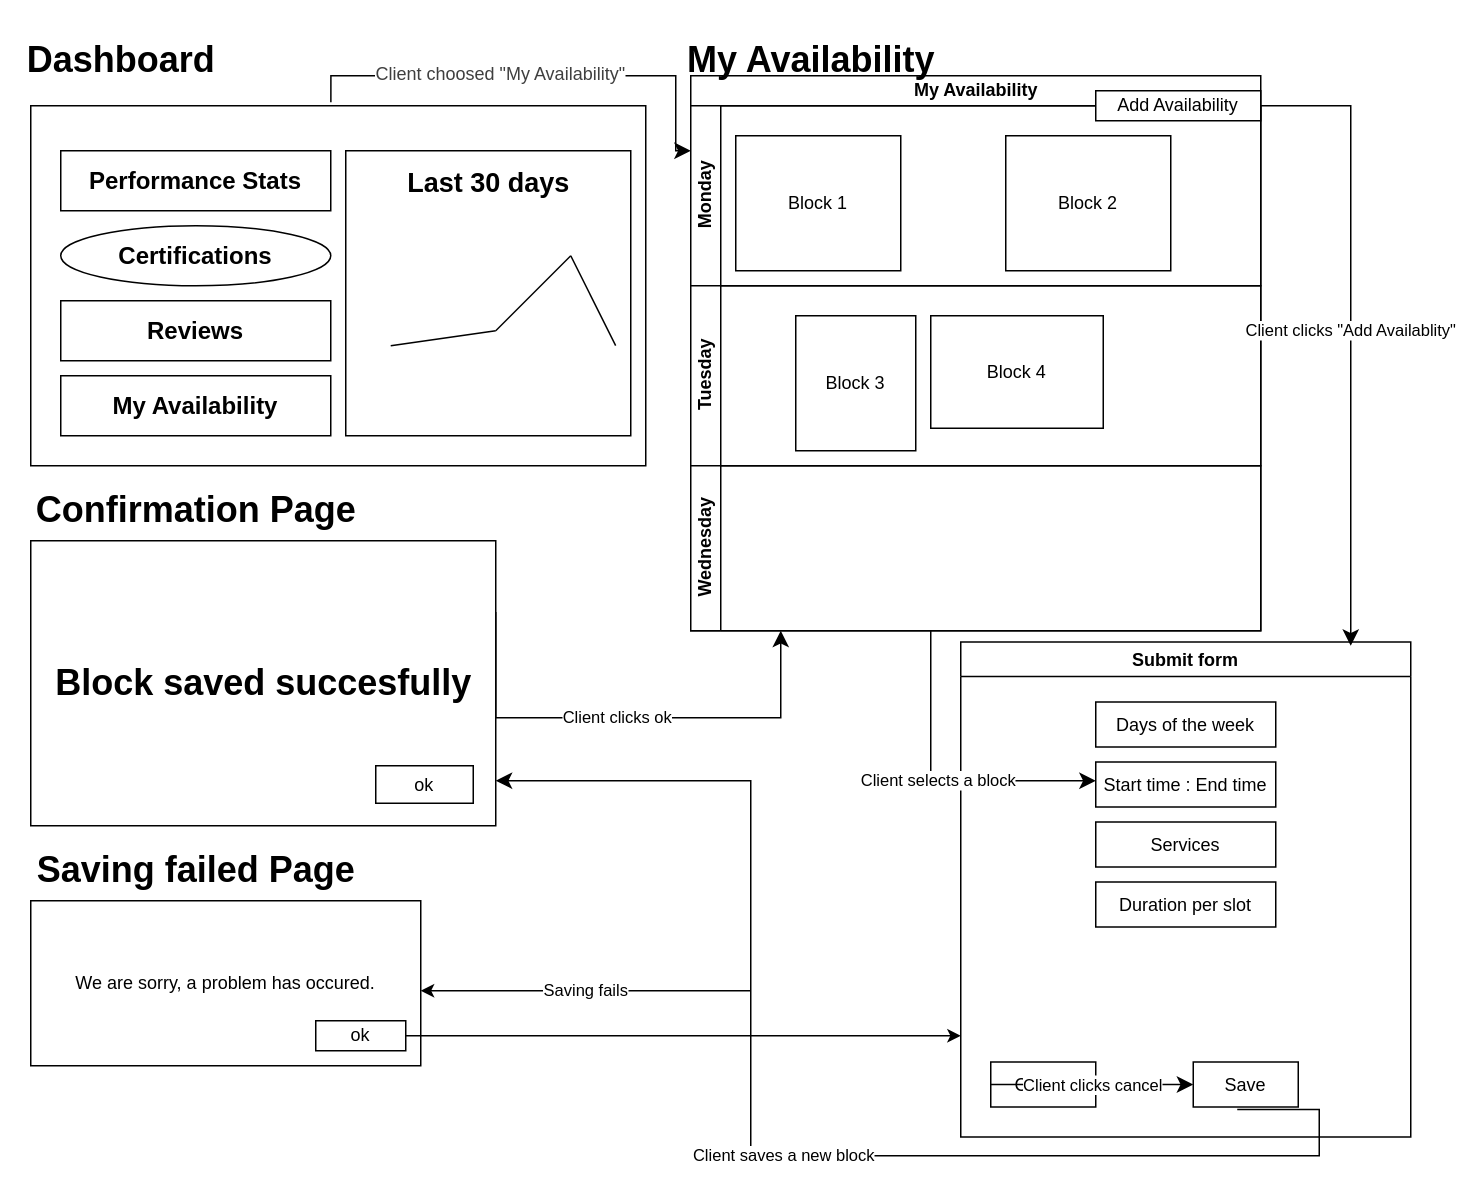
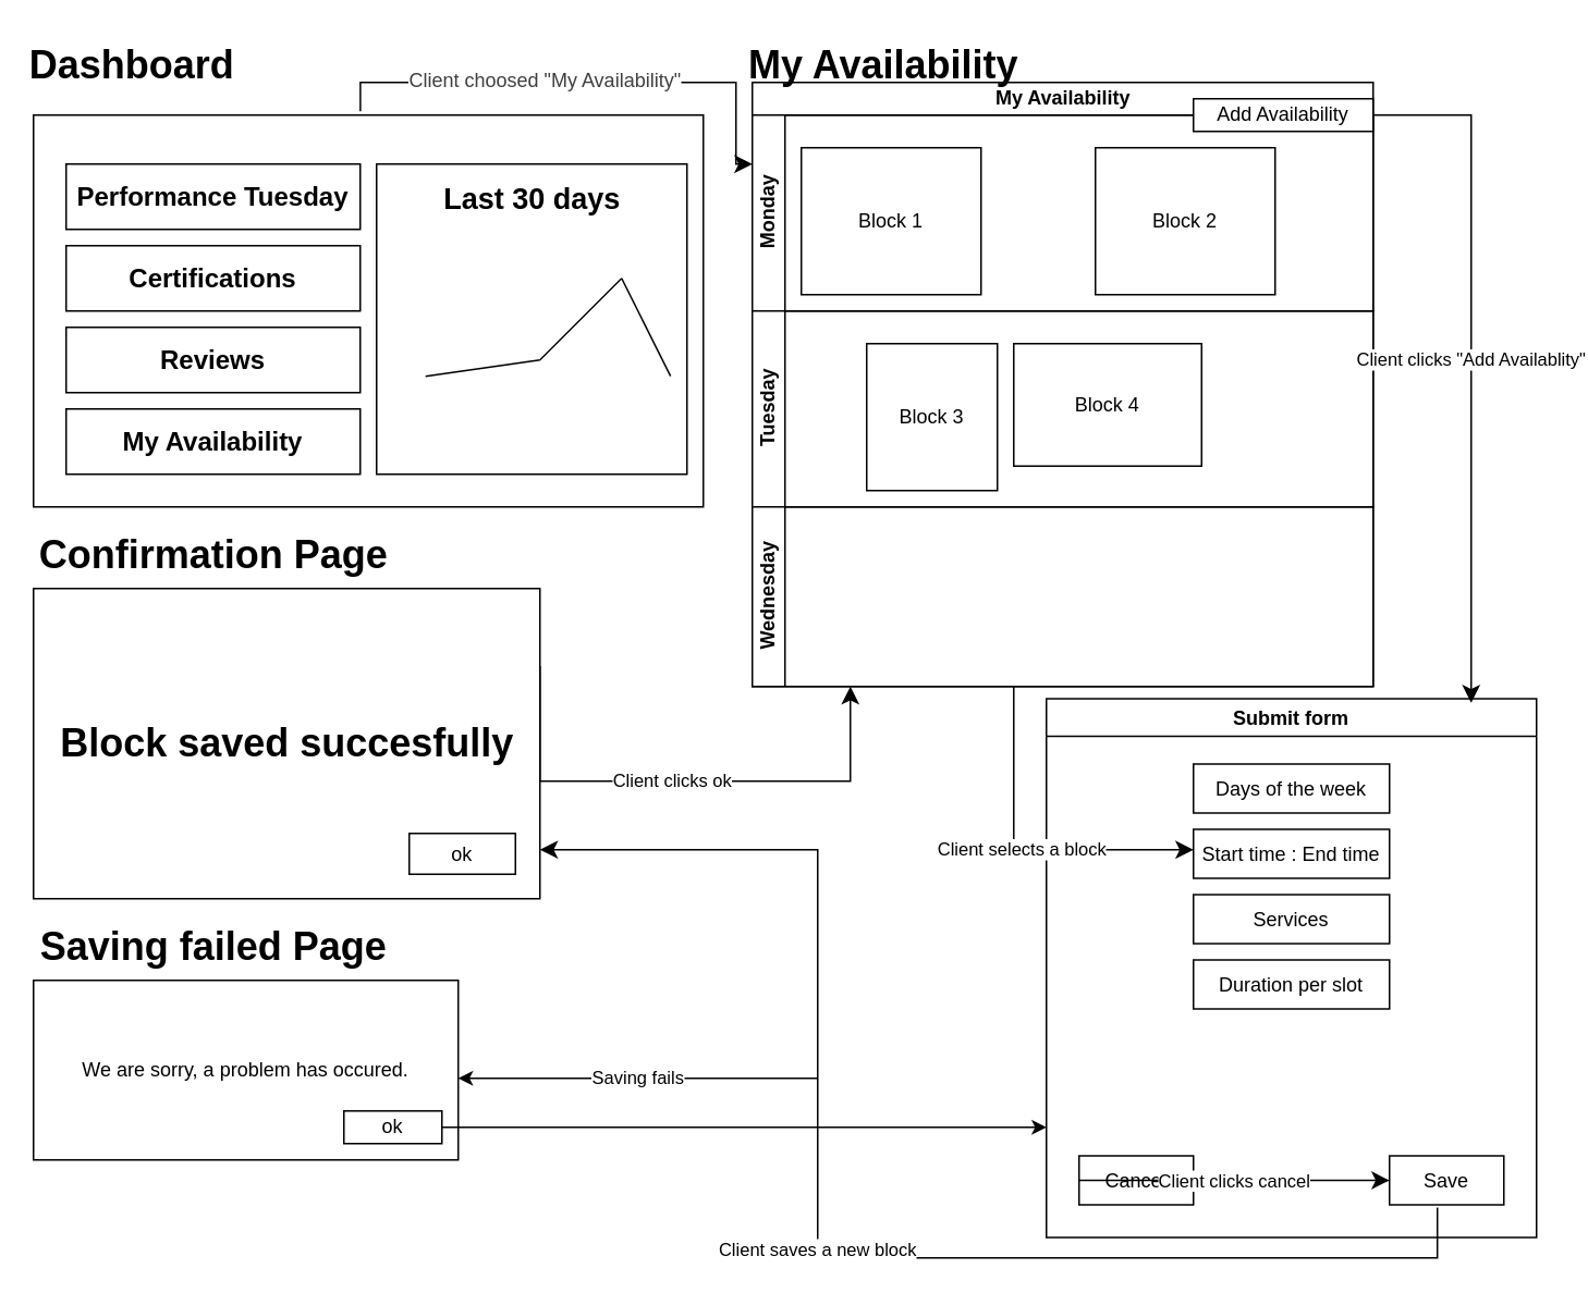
  <mxCell id="0" />
  <mxCell id="1" parent="0" />
  <mxCell id="2" value="" style="rounded=0;whiteSpace=wrap;html=1;" parent="1" vertex="1"><mxGeometry x="20" y="70" width="410" height="240" as="geometry" /></mxCell>
  <mxCell id="3" value="" style="whiteSpace=wrap;html=1;aspect=fixed;" parent="1" vertex="1"><mxGeometry x="230" y="100" width="190" height="190" as="geometry" /></mxCell>
  <mxCell id="4" value="&lt;font style=&quot;font-size: 18px;&quot;&gt;Last 30 days&lt;/font&gt;" style="text;strokeColor=none;fillColor=none;html=1;fontSize=24;fontStyle=1;verticalAlign=middle;align=center;" parent="1" vertex="1"><mxGeometry x="275" y="100" width="100" height="40" as="geometry" /></mxCell>
  <mxCell id="5" value="" style="endArrow=none;html=1;entryX=0.579;entryY=0.579;entryDx=0;entryDy=0;entryPerimeter=0;" parent="1" edge="1"><mxGeometry width="50" height="50" relative="1" as="geometry"><mxPoint x="260" y="229.99" as="sourcePoint" /><mxPoint x="330.01" y="220" as="targetPoint" /></mxGeometry></mxCell>
  <mxCell id="6" value="" style="endArrow=none;html=1;" parent="1" edge="1"><mxGeometry width="50" height="50" relative="1" as="geometry"><mxPoint x="330" y="220" as="sourcePoint" /><mxPoint x="380" y="170" as="targetPoint" /></mxGeometry></mxCell>
  <mxCell id="7" value="" style="endArrow=none;html=1;entryX=0.947;entryY=0.684;entryDx=0;entryDy=0;entryPerimeter=0;" parent="1" target="3" edge="1"><mxGeometry width="50" height="50" relative="1" as="geometry"><mxPoint x="380" y="170" as="sourcePoint" /><mxPoint x="480" y="280" as="targetPoint" /></mxGeometry></mxCell>
  <mxCell id="8" value="&lt;font size=&quot;3&quot;&gt;&lt;b&gt;Reviews&lt;/b&gt;&lt;/font&gt;" style="rounded=0;whiteSpace=wrap;html=1;" parent="1" vertex="1"><mxGeometry x="40" y="200" width="180" height="40" as="geometry" /></mxCell>
- <mxCell id="9" value="&lt;font size=&quot;3&quot;&gt;&lt;b&gt;Certifications&lt;/b&gt;&lt;/font&gt;" style="ellipse;whiteSpace=wrap;html=1;" parent="1" vertex="1"><mxGeometry x="40" y="150" width="180" height="40" as="geometry" /></mxCell>
- <mxCell id="10" value="&lt;font size=&quot;3&quot;&gt;&lt;b&gt;Performance Stats&lt;/b&gt;&lt;/font&gt;" style="rounded=0;whiteSpace=wrap;html=1;" parent="1" vertex="1"><mxGeometry x="40" y="100" width="180" height="40" as="geometry" /></mxCell>
+ <mxCell id="9" value="&lt;font size=&quot;3&quot;&gt;&lt;b&gt;Certifications&lt;/b&gt;&lt;/font&gt;" style="rounded=0;whiteSpace=wrap;html=1;" parent="1" vertex="1"><mxGeometry x="40" y="150" width="180" height="40" as="geometry" /></mxCell>
+ <mxCell id="10" value="&lt;font size=&quot;3&quot;&gt;&lt;b&gt;Performance Tuesday&lt;/b&gt;&lt;/font&gt;" style="rounded=0;whiteSpace=wrap;html=1;" parent="1" vertex="1"><mxGeometry x="40" y="100" width="180" height="40" as="geometry" /></mxCell>
  <mxCell id="11" value="Dashboard" style="text;strokeColor=none;fillColor=none;html=1;fontSize=24;fontStyle=1;verticalAlign=middle;align=center;" parent="1" vertex="1"><mxGeometry x="30" y="20" width="100" height="40" as="geometry" /></mxCell>
  <mxCell id="12" value="&lt;font size=&quot;3&quot;&gt;&lt;b&gt;My Availability&lt;/b&gt;&lt;/font&gt;" style="rounded=0;whiteSpace=wrap;html=1;" parent="1" vertex="1"><mxGeometry x="40" y="250" width="180" height="40" as="geometry" /></mxCell>
  <mxCell id="13" value="My Availability" style="swimlane;childLayout=stackLayout;resizeParent=1;resizeParentMax=0;horizontal=1;startSize=20;horizontalStack=0;html=1;" parent="1" vertex="1"><mxGeometry x="460" y="50" width="380" height="370" as="geometry"><mxRectangle x="670" y="120" width="120" height="30" as="alternateBounds" /></mxGeometry></mxCell>
  <mxCell id="14" value="Monday" style="swimlane;startSize=20;horizontal=0;html=1;" parent="13" vertex="1"><mxGeometry y="20" width="380" height="120" as="geometry"><mxRectangle y="20" width="480" height="30" as="alternateBounds" /></mxGeometry></mxCell>
  <mxCell id="15" value="Block 1" style="rounded=0;whiteSpace=wrap;html=1;" parent="14" vertex="1"><mxGeometry x="30" y="20" width="110" height="90" as="geometry" /></mxCell>
  <mxCell id="16" value="Block 2" style="rounded=0;whiteSpace=wrap;html=1;" parent="14" vertex="1"><mxGeometry x="210" y="20" width="110" height="90" as="geometry" /></mxCell>
  <mxCell id="17" value="Add Availability" style="rounded=0;whiteSpace=wrap;html=1;" parent="14" vertex="1"><mxGeometry x="270" y="-10" width="110" height="20" as="geometry" /></mxCell>
  <mxCell id="18" value="Tuesday" style="swimlane;startSize=20;horizontal=0;html=1;" parent="13" vertex="1"><mxGeometry y="140" width="380" height="120" as="geometry" /></mxCell>
  <mxCell id="19" value="Block 3" style="rounded=0;whiteSpace=wrap;html=1;" parent="18" vertex="1"><mxGeometry x="70" y="20" width="80" height="90" as="geometry" /></mxCell>
  <mxCell id="20" value="Block 4" style="rounded=0;whiteSpace=wrap;html=1;" parent="18" vertex="1"><mxGeometry x="160" y="20" width="115" height="75" as="geometry" /></mxCell>
  <mxCell id="21" value="Wednesday" style="swimlane;startSize=20;horizontal=0;html=1;" parent="13" vertex="1"><mxGeometry y="260" width="380" height="110" as="geometry" /></mxCell>
  <mxCell id="22" value="My Availability" style="text;strokeColor=none;fillColor=none;html=1;fontSize=24;fontStyle=1;verticalAlign=middle;align=center;" parent="1" vertex="1"><mxGeometry x="490" y="20" width="100" height="40" as="geometry" /></mxCell>
  <mxCell id="23" value="Submit form" style="swimlane;" parent="1" vertex="1"><mxGeometry x="640" y="427.5" width="300" height="330" as="geometry"><mxRectangle x="930" y="540" width="110" height="30" as="alternateBounds" /></mxGeometry></mxCell>
  <mxCell id="24" value="Days of the week" style="rounded=0;whiteSpace=wrap;html=1;" parent="23" vertex="1"><mxGeometry x="90" y="40" width="120" height="30" as="geometry" /></mxCell>
  <mxCell id="25" value="Duration per slot" style="rounded=0;whiteSpace=wrap;html=1;" parent="23" vertex="1"><mxGeometry x="90" y="160" width="120" height="30" as="geometry" /></mxCell>
  <mxCell id="26" value="Services" style="rounded=0;whiteSpace=wrap;html=1;" parent="23" vertex="1"><mxGeometry x="90" y="120" width="120" height="30" as="geometry" /></mxCell>
  <mxCell id="27" value="Start time : End time" style="rounded=0;whiteSpace=wrap;html=1;" parent="23" vertex="1"><mxGeometry x="90" y="80" width="120" height="30" as="geometry" /></mxCell>
- <mxCell id="28" value="Save" style="rounded=0;whiteSpace=wrap;html=1;" parent="23" vertex="1"><mxGeometry x="155" y="280" width="70" height="30" as="geometry" /></mxCell>
+ <mxCell id="28" value="Save" style="rounded=0;whiteSpace=wrap;html=1;" parent="23" vertex="1"><mxGeometry x="210" y="280" width="70" height="30" as="geometry" /></mxCell>
  <mxCell id="29" value="Cancel" style="rounded=0;whiteSpace=wrap;html=1;" parent="23" vertex="1"><mxGeometry x="20" y="280" width="70" height="30" as="geometry" /></mxCell>
  <mxCell id="30" value="Client clicks &quot;Add Availablity&quot;" style="edgeStyle=segmentEdgeStyle;endArrow=classic;html=1;curved=0;rounded=0;endSize=8;startSize=8;exitX=1;exitY=0;exitDx=0;exitDy=0;" parent="1" source="14" edge="1"><mxGeometry width="50" height="50" relative="1" as="geometry"><mxPoint x="880" y="70" as="sourcePoint" /><mxPoint x="900" y="430" as="targetPoint" /><Array as="points"><mxPoint x="900" y="70" /><mxPoint x="900" y="428" /></Array></mxGeometry></mxCell>
  <mxCell id="31" value="Client clicks cancel" style="edgeStyle=segmentEdgeStyle;endArrow=classic;html=1;curved=0;rounded=0;endSize=8;startSize=8;exitX=0;exitY=0.5;exitDx=0;exitDy=0;" parent="1" source="29" target="28" edge="1"><mxGeometry width="50" height="50" relative="1" as="geometry"><mxPoint x="660" y="530" as="sourcePoint" /><mxPoint x="710" y="480" as="targetPoint" /></mxGeometry></mxCell>
  <mxCell id="32" value="" style="edgeStyle=segmentEdgeStyle;endArrow=classic;html=1;curved=0;rounded=0;endSize=8;startSize=8;entryX=0;entryY=0.25;entryDx=0;entryDy=0;exitX=0.488;exitY=-0.01;exitDx=0;exitDy=0;exitPerimeter=0;" parent="1" source="2" target="14" edge="1"><mxGeometry width="50" height="50" relative="1" as="geometry"><mxPoint x="290" y="100" as="sourcePoint" /><mxPoint x="340" y="50" as="targetPoint" /><Array as="points"><mxPoint x="220" y="50" /><mxPoint x="450" y="50" /><mxPoint x="450" y="100" /></Array></mxGeometry></mxCell>
  <mxCell id="33" value="&lt;span style=&quot;color: rgb(63, 63, 63); font-size: 12px;&quot;&gt;Client choosed &quot;My Availability&quot;&lt;/span&gt;" style="edgeLabel;html=1;align=center;verticalAlign=middle;resizable=0;points=[];" parent="32" vertex="1" connectable="0"><mxGeometry x="-0.155" y="2" relative="1" as="geometry"><mxPoint as="offset" /></mxGeometry></mxCell>
  <mxCell id="34" value="Client selects a block" style="edgeStyle=segmentEdgeStyle;endArrow=classic;html=1;curved=0;rounded=0;endSize=8;startSize=8;" parent="1" edge="1"><mxGeometry width="50" height="50" relative="1" as="geometry"><mxPoint x="620" y="420" as="sourcePoint" /><mxPoint x="730" y="520" as="targetPoint" /><Array as="points"><mxPoint x="620" y="520" /><mxPoint x="670" y="520" /></Array></mxGeometry></mxCell>
  <mxCell id="35" value="" style="rounded=0;whiteSpace=wrap;html=1;" parent="1" vertex="1"><mxGeometry x="20" y="360" width="310" height="190" as="geometry" /></mxCell>
  <mxCell id="36" value="Block saved succesfully" style="text;strokeColor=none;fillColor=none;html=1;fontSize=24;fontStyle=1;verticalAlign=middle;align=center;" parent="1" vertex="1"><mxGeometry x="125" y="435" width="100" height="40" as="geometry" /></mxCell>
  <mxCell id="37" value="Confirmation Page" style="text;strokeColor=none;fillColor=none;html=1;fontSize=24;fontStyle=1;verticalAlign=middle;align=center;" parent="1" vertex="1"><mxGeometry x="80" y="320" width="100" height="40" as="geometry" /></mxCell>
  <mxCell id="38" value="Client saves a new block" style="edgeStyle=segmentEdgeStyle;endArrow=classic;html=1;curved=0;rounded=0;endSize=8;startSize=8;exitX=0.419;exitY=1.058;exitDx=0;exitDy=0;exitPerimeter=0;entryX=1;entryY=0.842;entryDx=0;entryDy=0;entryPerimeter=0;" parent="1" source="28" target="35" edge="1"><mxGeometry width="50" height="50" relative="1" as="geometry"><mxPoint x="970" y="800" as="sourcePoint" /><mxPoint x="350" y="700" as="targetPoint" /><Array as="points"><mxPoint x="879" y="770" /><mxPoint x="500" y="770" /><mxPoint x="500" y="520" /></Array></mxGeometry></mxCell>
  <mxCell id="39" value="Client clicks ok" style="edgeStyle=segmentEdgeStyle;endArrow=classic;html=1;curved=0;rounded=0;endSize=8;startSize=8;exitX=1;exitY=0.25;exitDx=0;exitDy=0;" parent="1" source="35" edge="1"><mxGeometry x="-0.055" width="50" height="50" relative="1" as="geometry"><mxPoint x="610" y="560" as="sourcePoint" /><mxPoint x="520" y="420" as="targetPoint" /><Array as="points"><mxPoint x="520" y="478" /></Array><mxPoint x="1" as="offset" /></mxGeometry></mxCell>
  <mxCell id="40" value="ok" style="rounded=0;whiteSpace=wrap;html=1;" parent="1" vertex="1"><mxGeometry x="250" y="510" width="65" height="25" as="geometry" /></mxCell>
  <mxCell id="41" value="We are sorry, a problem has occured." style="rounded=0;whiteSpace=wrap;html=1;" parent="1" vertex="1"><mxGeometry x="20" y="600" width="260" height="110" as="geometry" /></mxCell>
  <mxCell id="42" value="Saving failed Page" style="text;strokeColor=none;fillColor=none;html=1;fontSize=24;fontStyle=1;verticalAlign=middle;align=center;" parent="1" vertex="1"><mxGeometry x="80" y="560" width="100" height="40" as="geometry" /></mxCell>
  <mxCell id="43" value="ok" style="rounded=0;whiteSpace=wrap;html=1;" parent="1" vertex="1"><mxGeometry x="210" y="680" width="60" height="20" as="geometry" /></mxCell>
  <mxCell id="44" value="Saving fails" style="endArrow=classic;html=1;" parent="1" edge="1"><mxGeometry width="50" height="50" relative="1" as="geometry"><mxPoint x="500" y="660" as="sourcePoint" /><mxPoint x="280" y="660" as="targetPoint" /></mxGeometry></mxCell>
  <mxCell id="45" value="" style="endArrow=classic;html=1;exitX=1;exitY=0.5;exitDx=0;exitDy=0;" parent="1" source="43" edge="1"><mxGeometry width="50" height="50" relative="1" as="geometry"><mxPoint x="270" y="700" as="sourcePoint" /><mxPoint x="640" y="690" as="targetPoint" /></mxGeometry></mxCell>
